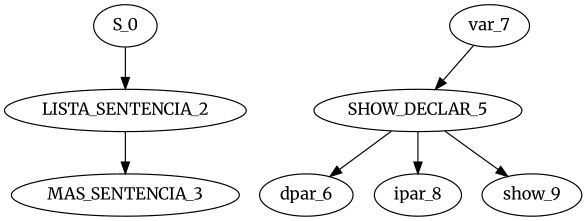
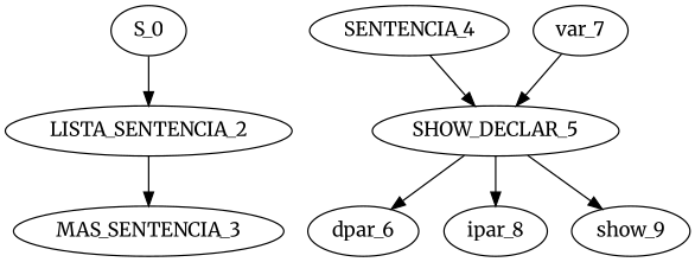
  digraph {
    fontname=Merriweather
    node [fontname=Merriweather]
    edge [fontname=Merriweather]
    S_0
    LISTA_SENTENCIA_2
    MAS_SENTENCIA_3
+   SENTENCIA_4
    SHOW_DECLAR_5
    dpar_6
    ipar_8
    show_9
    var_7
    S_0 -> LISTA_SENTENCIA_2
    LISTA_SENTENCIA_2 -> MAS_SENTENCIA_3
+   SENTENCIA_4 -> SHOW_DECLAR_5
    SHOW_DECLAR_5 -> dpar_6
    SHOW_DECLAR_5 -> ipar_8
    SHOW_DECLAR_5 -> show_9
    var_7 -> SHOW_DECLAR_5
  }
